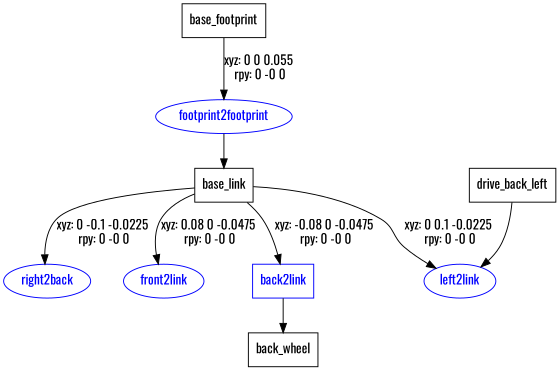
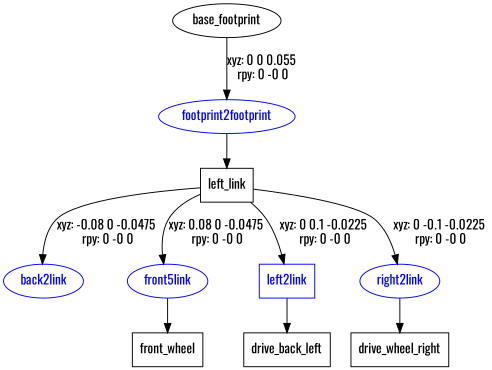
  digraph {
    fontname=Oswald
    node [fontname=Oswald shape=box]
    edge [fontname=Oswald]
-   n1 [label=base_footprint]
+   n1 [label=base_footprint shape=ellipse]
    n2 [color=blue fontcolor=blue label=footprint2footprint shape=ellipse]
-   n3 [label=base_link]
-   back2link [color=blue fontcolor=blue]
-   front2link [color=blue fontcolor=blue shape=ellipse]
-   left2link [color=blue fontcolor=blue shape=ellipse]
-   right2link [color=blue fontcolor=blue shape=ellipse label=right2back]
-   n8 [label=back_wheel]
+   n3 [label=left_link]
+   back2link [color=blue fontcolor=blue shape=ellipse]
+   front2link [color=blue fontcolor=blue shape=ellipse label=front5link]
+   left2link [color=blue fontcolor=blue]
+   right2link [color=blue fontcolor=blue shape=ellipse]
+   n9 [label=front_wheel]
    n10 [label=drive_back_left]
+   n11 [label=drive_wheel_right]
    n1 -> n2 [label="xyz: 0 0 0.055 \nrpy: 0 -0 0"]
    n2 -> n3
    n3 -> back2link [label="xyz: -0.08 0 -0.0475 \nrpy: 0 -0 0"]
    n3 -> front2link [label="xyz: 0.08 0 -0.0475 \nrpy: 0 -0 0"]
    n3 -> left2link [label="xyz: 0 0.1 -0.0225 \nrpy: 0 -0 0"]
    n3 -> right2link [label="xyz: 0 -0.1 -0.0225 \nrpy: 0 -0 0"]
-   back2link -> n8
-   n10 -> left2link
+   front2link -> n9
+   left2link -> n10
+   right2link -> n11
  }
